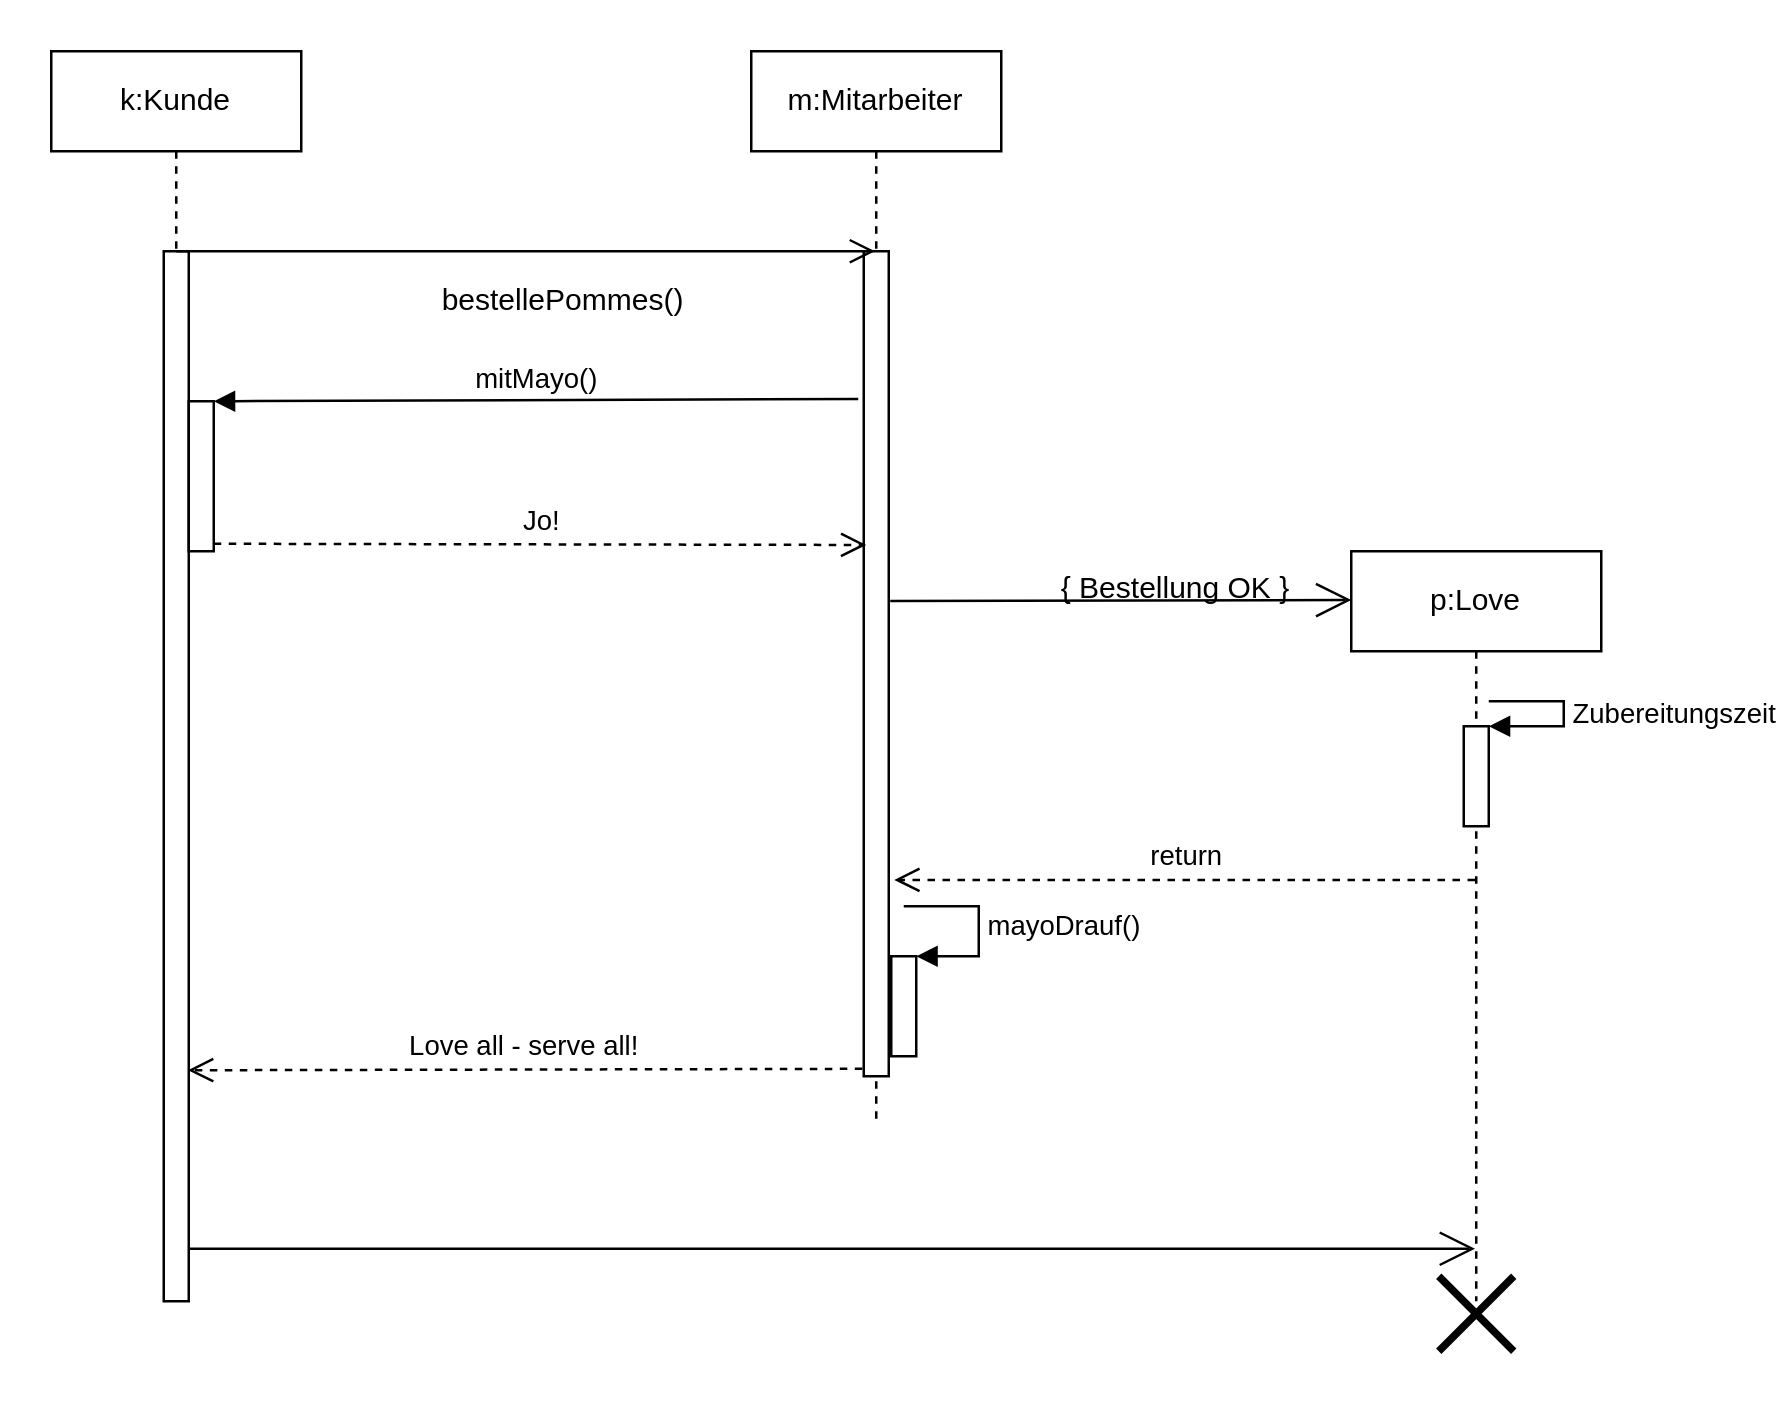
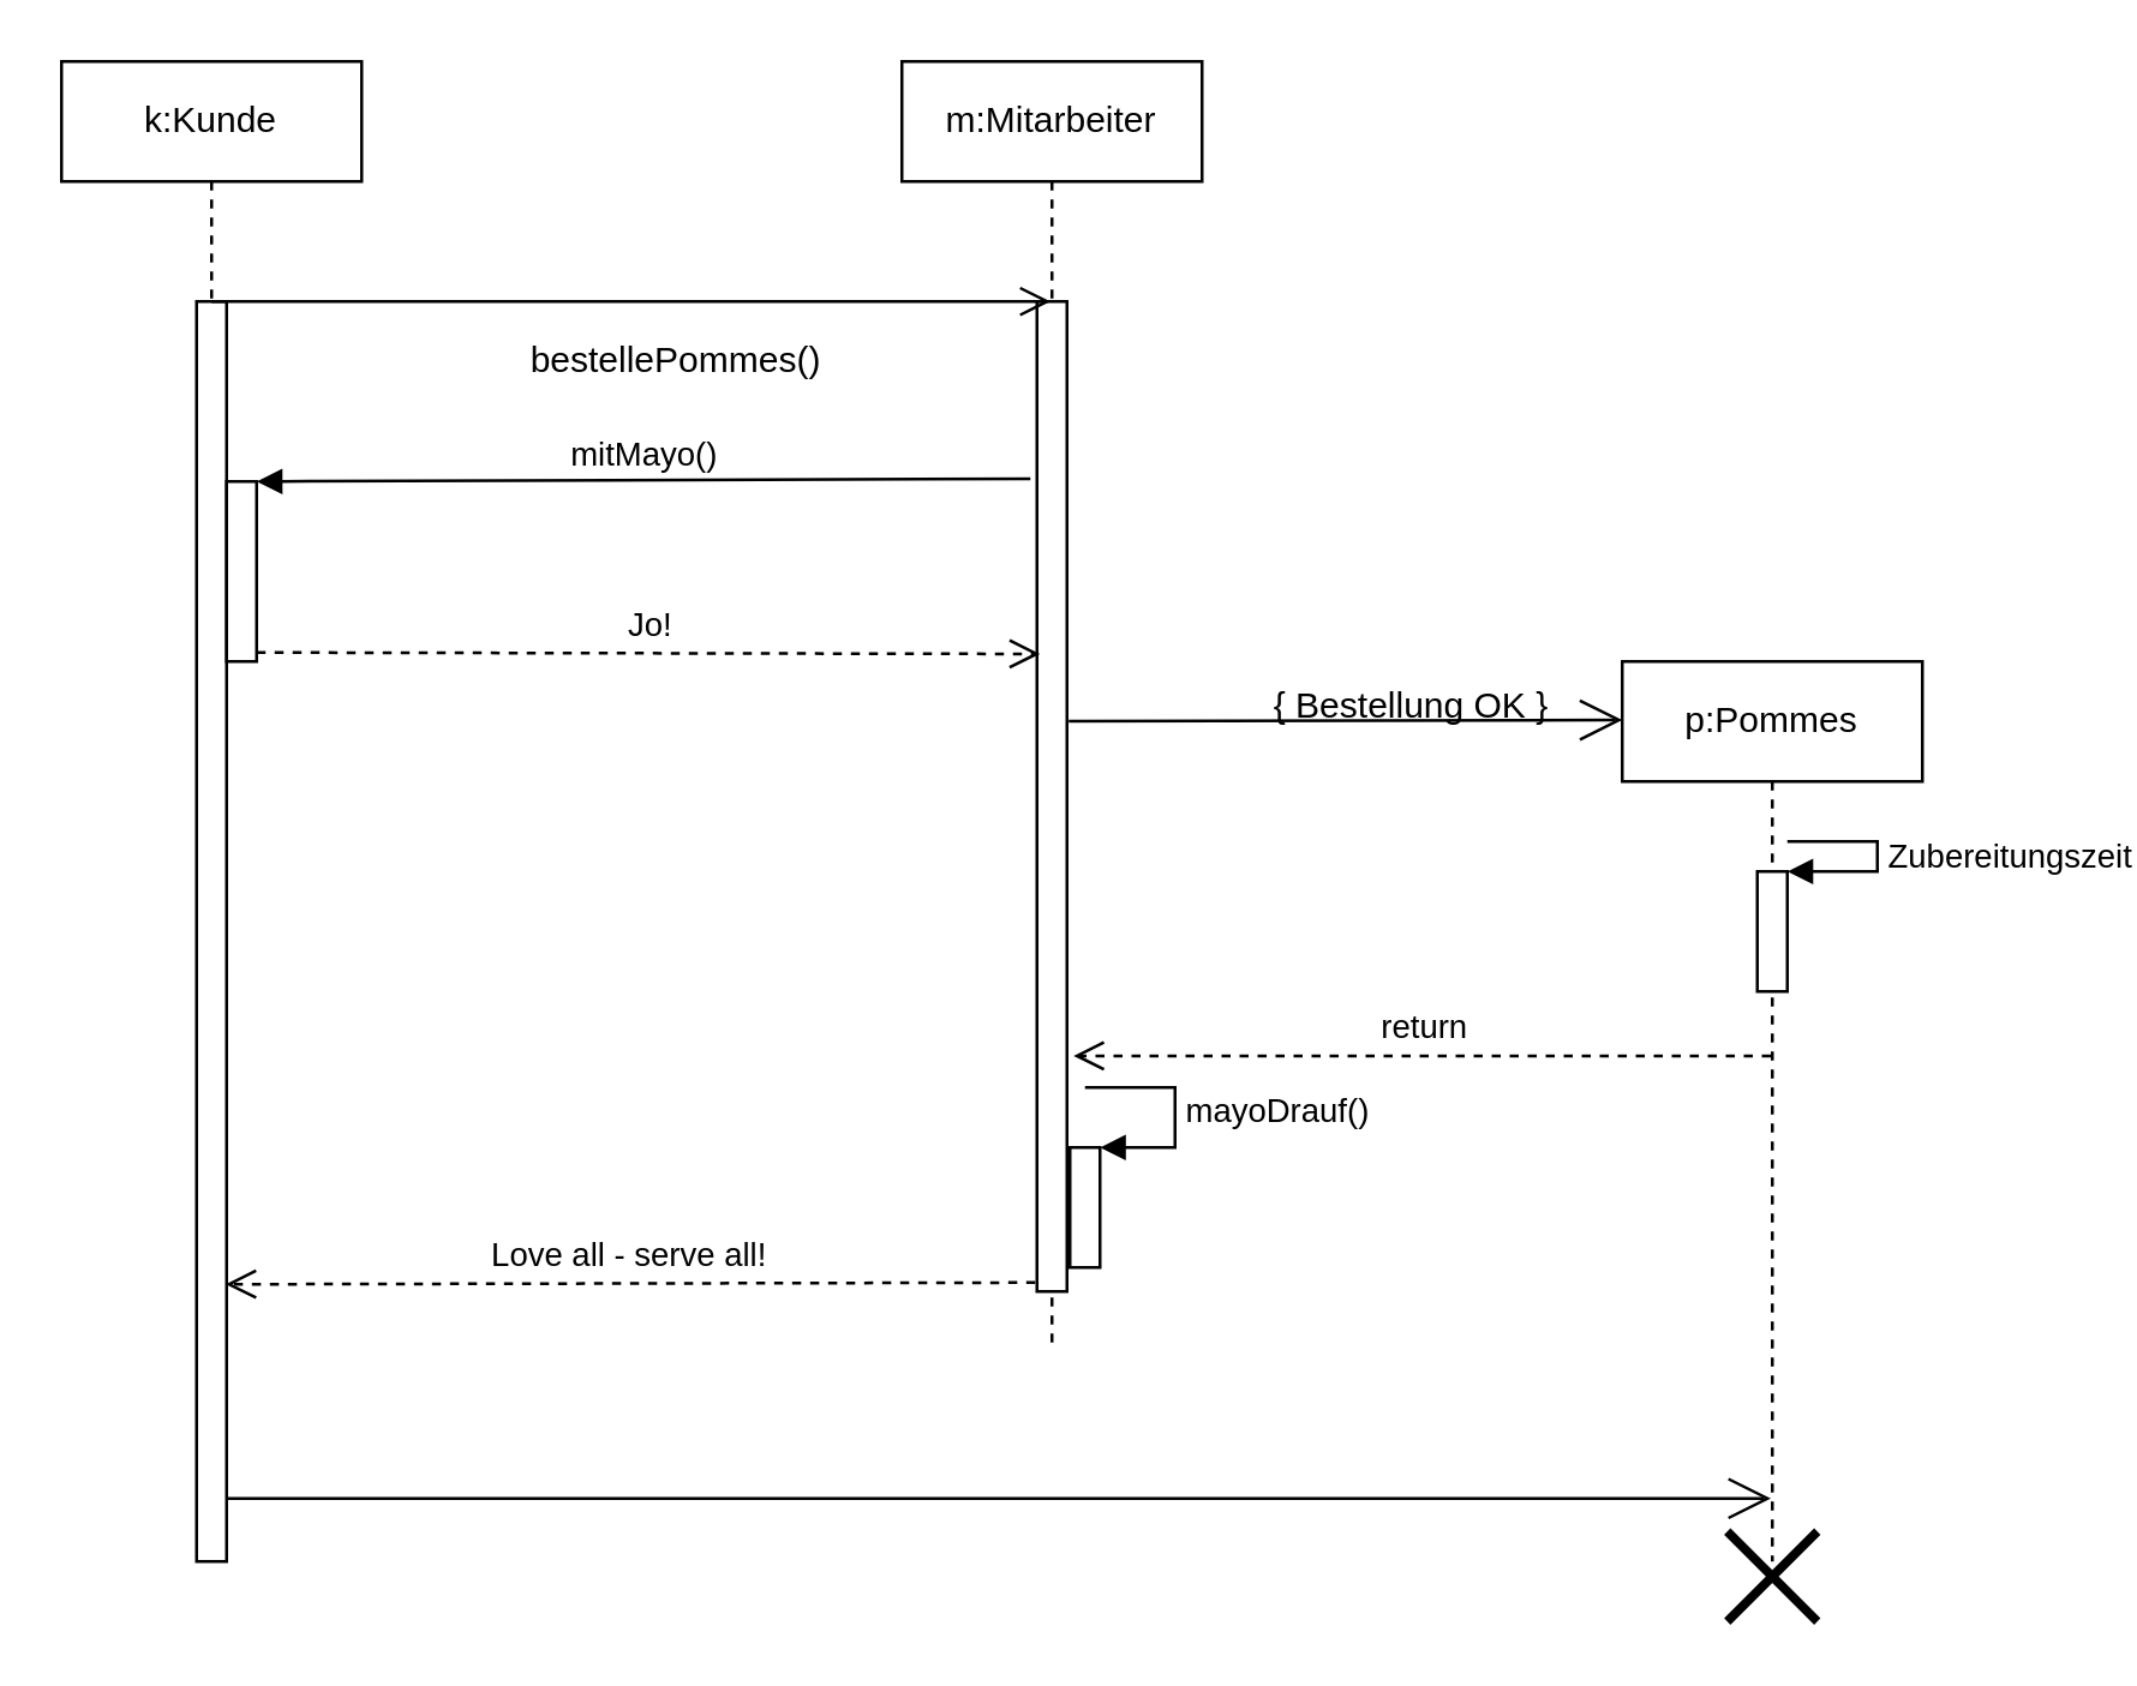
  <mxCell id="0" />
  <mxCell id="1" parent="0" />
  <mxCell id="2" value="k:Kunde" style="shape=umlLifeline;perimeter=lifelinePerimeter;whiteSpace=wrap;html=1;container=1;collapsible=0;recursiveResize=0;outlineConnect=0;" vertex="1" parent="1"><mxGeometry x="20" y="20" width="100" height="500" as="geometry" /></mxCell>
  <mxCell id="3" value="" style="html=1;points=[];perimeter=orthogonalPerimeter;" vertex="1" parent="2"><mxGeometry x="45" y="80" width="10" height="420" as="geometry" /></mxCell>
  <mxCell id="4" value="" style="html=1;points=[];perimeter=orthogonalPerimeter;" vertex="1" parent="2"><mxGeometry x="55" y="140" width="10" height="60" as="geometry" /></mxCell>
  <mxCell id="5" value="m:Mitarbeiter" style="shape=umlLifeline;perimeter=lifelinePerimeter;whiteSpace=wrap;html=1;container=1;collapsible=0;recursiveResize=0;outlineConnect=0;" vertex="1" parent="1"><mxGeometry x="300" y="20" width="100" height="430" as="geometry" /></mxCell>
  <mxCell id="6" value="" style="html=1;points=[];perimeter=orthogonalPerimeter;" vertex="1" parent="5"><mxGeometry x="45" y="80" width="10" height="330" as="geometry" /></mxCell>
- <mxCell id="7" value="p:Love" style="shape=umlLifeline;perimeter=lifelinePerimeter;whiteSpace=wrap;html=1;container=1;collapsible=0;recursiveResize=0;outlineConnect=0;" vertex="1" parent="1"><mxGeometry x="540" y="220" width="100" height="300" as="geometry" /></mxCell>
+ <mxCell id="7" value="p:Pommes" style="shape=umlLifeline;perimeter=lifelinePerimeter;whiteSpace=wrap;html=1;container=1;collapsible=0;recursiveResize=0;outlineConnect=0;" vertex="1" parent="1"><mxGeometry x="540" y="220" width="100" height="300" as="geometry" /></mxCell>
  <mxCell id="8" value="" style="html=1;points=[];perimeter=orthogonalPerimeter;" vertex="1" parent="7"><mxGeometry x="45" y="70" width="10" height="40" as="geometry" /></mxCell>
  <mxCell id="9" value="Zubereitungszeit" style="edgeStyle=orthogonalEdgeStyle;html=1;align=left;spacingLeft=2;endArrow=block;rounded=0;entryX=1;entryY=0;" edge="1" target="8" parent="7"><mxGeometry relative="1" as="geometry"><mxPoint x="55" y="60" as="sourcePoint" /><Array as="points"><mxPoint x="85" y="60" /></Array></mxGeometry></mxCell>
  <mxCell id="10" value="" style="endArrow=open;startArrow=none;endFill=0;startFill=0;endSize=8;html=1;verticalAlign=bottom;labelBackgroundColor=none;strokeWidth=1;" edge="1" parent="1" target="5"><mxGeometry width="160" relative="1" as="geometry"><mxPoint x="70" y="100" as="sourcePoint" /><mxPoint x="230" y="100" as="targetPoint" /></mxGeometry></mxCell>
  <mxCell id="11" value="bestellePommes()" style="text;html=1;strokeColor=none;fillColor=none;align=center;verticalAlign=middle;whiteSpace=wrap;rounded=0;" vertex="1" parent="1"><mxGeometry x="195" y="80" width="60" height="80" as="geometry" /></mxCell>
  <mxCell id="12" value="mitMayo()" style="html=1;verticalAlign=bottom;endArrow=block;entryX=1;entryY=0;exitX=-0.22;exitY=0.179;exitDx=0;exitDy=0;exitPerimeter=0;" edge="1" target="4" parent="1" source="6"><mxGeometry relative="1" as="geometry"><mxPoint x="340" y="160" as="sourcePoint" /></mxGeometry></mxCell>
  <mxCell id="13" value="Jo!" style="html=1;verticalAlign=bottom;endArrow=open;dashed=1;endSize=8;exitX=1;exitY=0.95;entryX=0.1;entryY=0.356;entryDx=0;entryDy=0;entryPerimeter=0;" edge="1" source="4" parent="1" target="6"><mxGeometry relative="1" as="geometry"><mxPoint x="340" y="217" as="targetPoint" /></mxGeometry></mxCell>
  <mxCell id="14" value="" style="endArrow=open;endFill=1;endSize=12;html=1;exitX=1.06;exitY=0.424;exitDx=0;exitDy=0;exitPerimeter=0;" edge="1" parent="1" source="6"><mxGeometry width="160" relative="1" as="geometry"><mxPoint x="360" y="240" as="sourcePoint" /><mxPoint x="540" y="239.5" as="targetPoint" /></mxGeometry></mxCell>
  <mxCell id="15" value="{ Bestellung OK }" style="text;html=1;strokeColor=none;fillColor=none;align=center;verticalAlign=middle;whiteSpace=wrap;rounded=0;" vertex="1" parent="1"><mxGeometry x="420" y="220" width="100" height="30" as="geometry" /></mxCell>
  <mxCell id="16" value="return" style="html=1;verticalAlign=bottom;endArrow=open;dashed=1;endSize=8;entryX=1.22;entryY=0.762;entryDx=0;entryDy=0;entryPerimeter=0;" edge="1" parent="1" source="7" target="6"><mxGeometry relative="1" as="geometry"><mxPoint x="450" y="330" as="sourcePoint" /><mxPoint x="370" y="330" as="targetPoint" /></mxGeometry></mxCell>
  <mxCell id="17" value="" style="html=1;points=[];perimeter=orthogonalPerimeter;" vertex="1" parent="1"><mxGeometry x="356" y="382" width="10" height="40" as="geometry" /></mxCell>
  <mxCell id="18" value="mayoDrauf()" style="edgeStyle=orthogonalEdgeStyle;html=1;align=left;spacingLeft=2;endArrow=block;rounded=0;entryX=1;entryY=0;" edge="1" target="17" parent="1"><mxGeometry relative="1" as="geometry"><mxPoint x="361" y="362" as="sourcePoint" /><Array as="points"><mxPoint x="391" y="362" /></Array></mxGeometry></mxCell>
  <mxCell id="19" value="Love all - serve all!" style="html=1;verticalAlign=bottom;endArrow=open;dashed=1;endSize=8;entryX=0.971;entryY=0.78;entryDx=0;entryDy=0;entryPerimeter=0;exitX=-0.057;exitY=0.991;exitDx=0;exitDy=0;exitPerimeter=0;" edge="1" parent="1" source="6" target="3"><mxGeometry x="0.001" relative="1" as="geometry"><mxPoint x="340" y="430" as="sourcePoint" /><mxPoint x="80" y="430" as="targetPoint" /><mxPoint as="offset" /></mxGeometry></mxCell>
  <mxCell id="20" value="" style="endArrow=open;endFill=1;endSize=12;html=1;exitX=0.971;exitY=0.95;exitDx=0;exitDy=0;exitPerimeter=0;" edge="1" parent="1" source="3" target="7"><mxGeometry width="160" relative="1" as="geometry"><mxPoint x="80" y="480" as="sourcePoint" /><mxPoint x="240" y="480" as="targetPoint" /></mxGeometry></mxCell>
  <mxCell id="21" value="" style="shape=umlDestroy;whiteSpace=wrap;html=1;strokeWidth=3;" vertex="1" parent="1"><mxGeometry x="575" y="510" width="30" height="30" as="geometry" /></mxCell>
